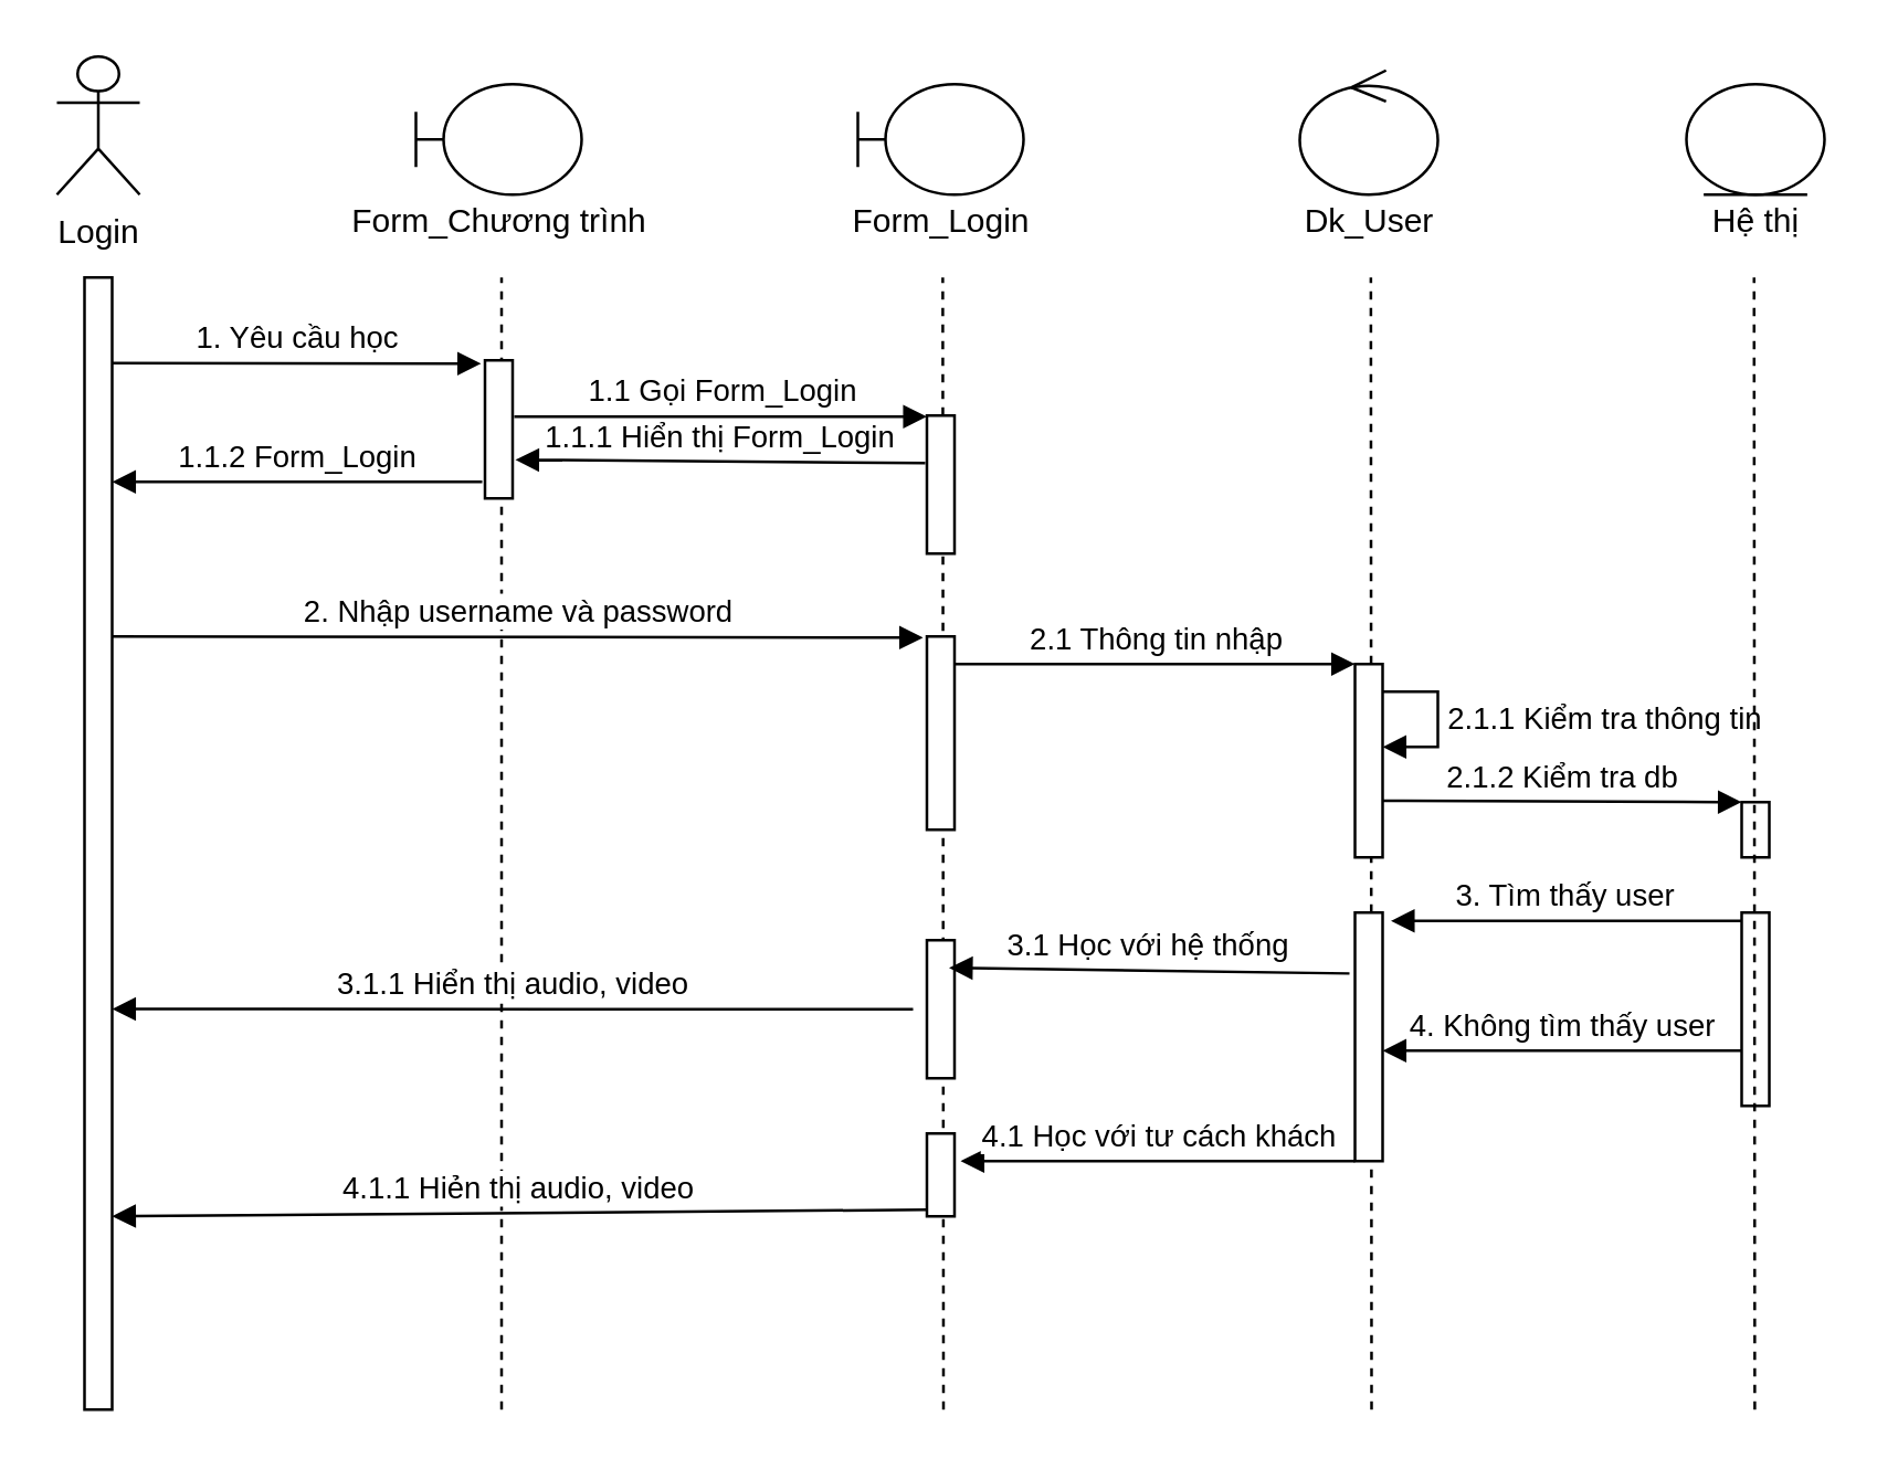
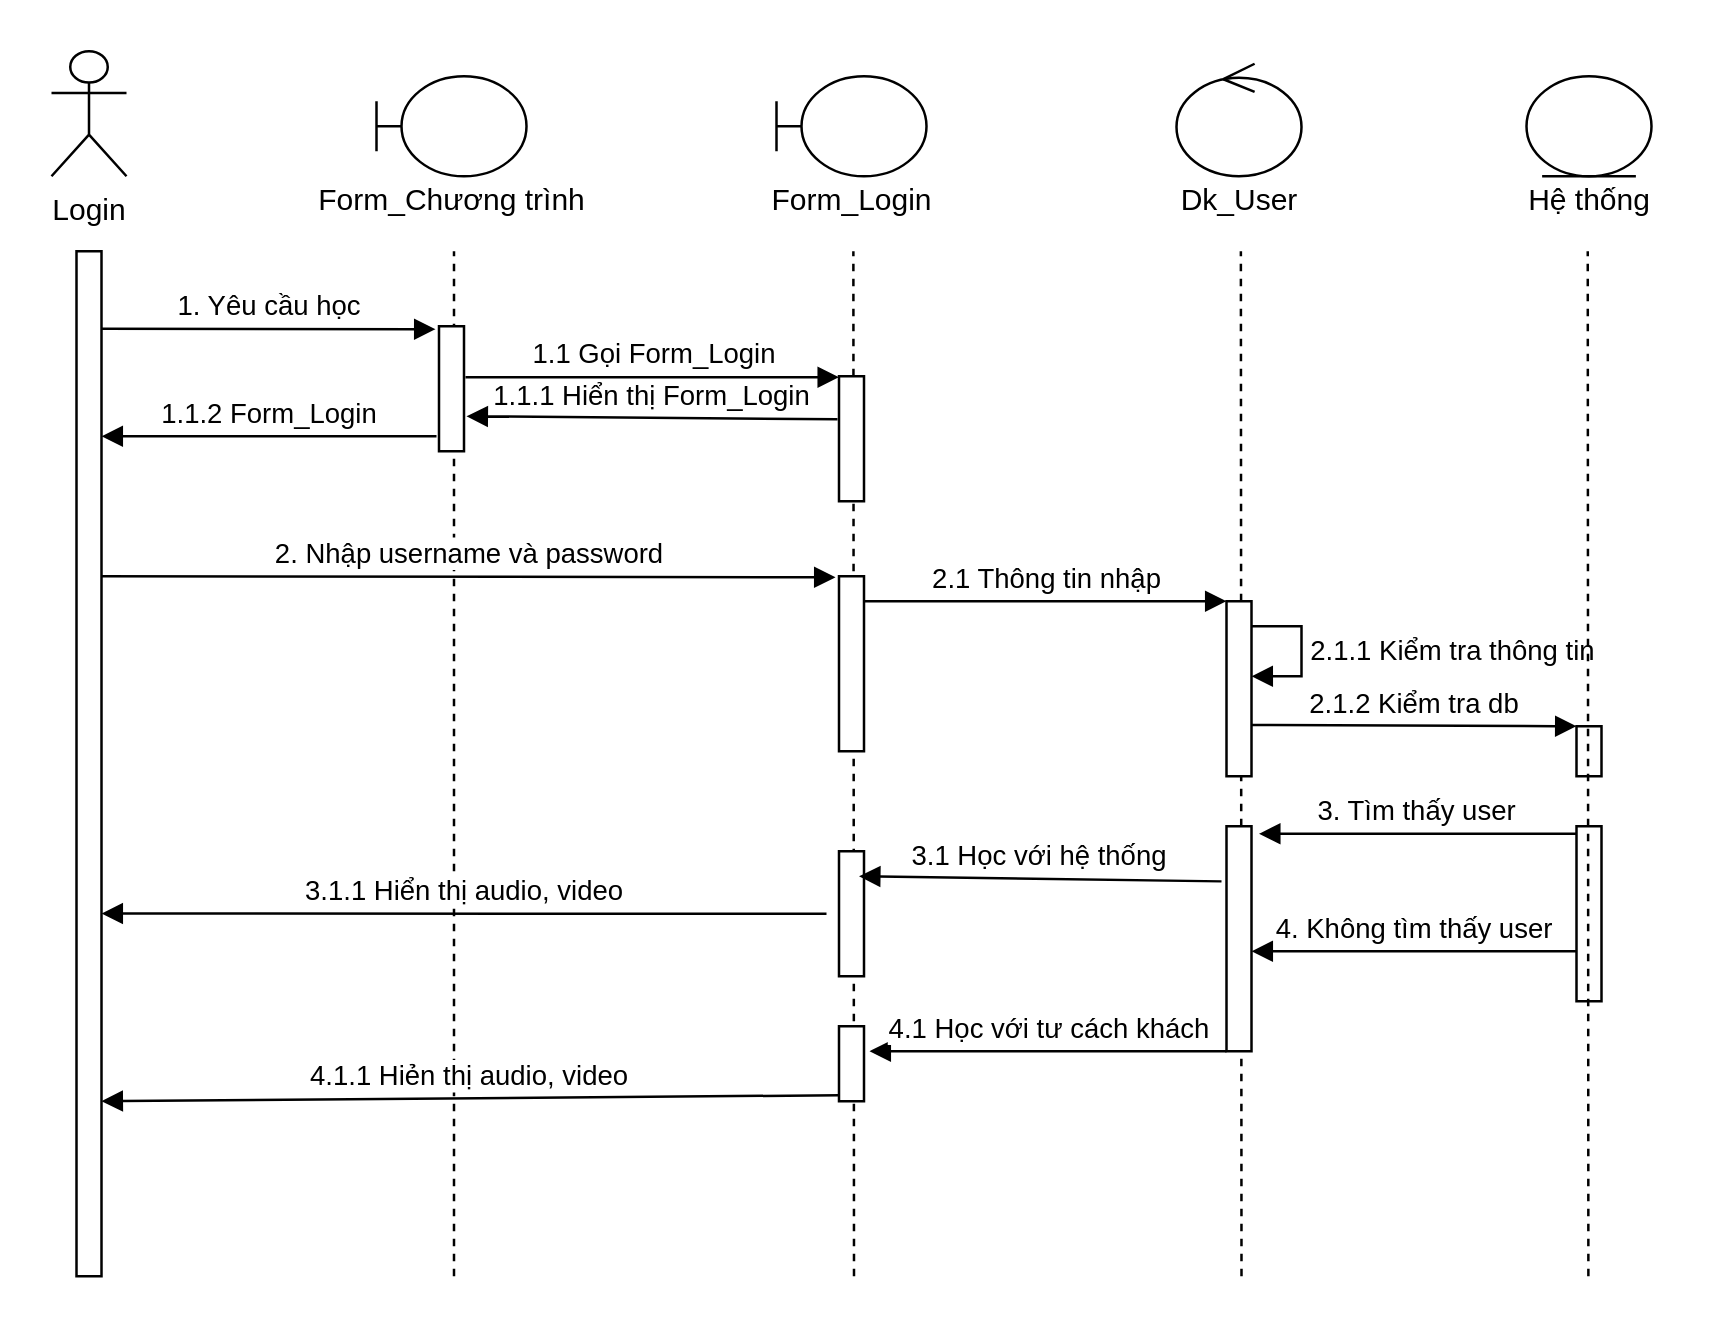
  <mxCell id="0" />
  <mxCell id="1" parent="0" />
  <mxCell id="2" value="Login" style="shape=umlActor;verticalLabelPosition=bottom;verticalAlign=top;html=1;outlineConnect=0;" vertex="1" parent="1"><mxGeometry x="20" y="20" width="30" height="50" as="geometry" /></mxCell>
  <mxCell id="3" value="" style="html=1;points=[];perimeter=orthogonalPerimeter;" vertex="1" parent="1"><mxGeometry x="30" y="100" width="10" height="410" as="geometry" /></mxCell>
  <mxCell id="4" value="" style="shape=umlBoundary;whiteSpace=wrap;html=1;" vertex="1" parent="1"><mxGeometry x="150" y="30" width="60" height="40" as="geometry" /></mxCell>
  <mxCell id="5" value="Form_Chương trình" style="text;html=1;align=center;verticalAlign=middle;resizable=0;points=[];autosize=1;strokeColor=none;fillColor=none;" vertex="1" parent="1"><mxGeometry x="120" y="70" width="120" height="20" as="geometry" /></mxCell>
  <mxCell id="6" value="" style="endArrow=none;dashed=1;html=1;" edge="1" parent="1"><mxGeometry width="50" height="50" relative="1" as="geometry"><mxPoint x="181" y="510" as="sourcePoint" /><mxPoint x="181" y="100" as="targetPoint" /></mxGeometry></mxCell>
  <mxCell id="7" value="" style="shape=umlBoundary;whiteSpace=wrap;html=1;" vertex="1" parent="1"><mxGeometry x="310" y="30" width="60" height="40" as="geometry" /></mxCell>
  <mxCell id="8" value="Form_Login" style="text;html=1;align=center;verticalAlign=middle;resizable=0;points=[];autosize=1;strokeColor=none;fillColor=none;" vertex="1" parent="1"><mxGeometry x="300" y="70" width="80" height="20" as="geometry" /></mxCell>
  <mxCell id="9" value="" style="endArrow=none;dashed=1;html=1;" edge="1" parent="1"><mxGeometry width="50" height="50" relative="1" as="geometry"><mxPoint x="341" y="510" as="sourcePoint" /><mxPoint x="340.75" y="100" as="targetPoint" /></mxGeometry></mxCell>
  <mxCell id="10" value="" style="ellipse;shape=umlControl;whiteSpace=wrap;html=1;" vertex="1" parent="1"><mxGeometry x="470" y="25" width="50" height="45" as="geometry" /></mxCell>
  <mxCell id="11" value="Dk_User" style="text;html=1;align=center;verticalAlign=middle;resizable=0;points=[];autosize=1;strokeColor=none;fillColor=none;" vertex="1" parent="1"><mxGeometry x="465" y="70" width="60" height="20" as="geometry" /></mxCell>
  <mxCell id="12" value="" style="endArrow=none;dashed=1;html=1;" edge="1" parent="1"><mxGeometry width="50" height="50" relative="1" as="geometry"><mxPoint x="496" y="510" as="sourcePoint" /><mxPoint x="495.75" y="100" as="targetPoint" /></mxGeometry></mxCell>
  <mxCell id="13" value="" style="ellipse;shape=umlEntity;whiteSpace=wrap;html=1;" vertex="1" parent="1"><mxGeometry x="610" y="30" width="50" height="40" as="geometry" /></mxCell>
- <mxCell id="14" value="Hệ thị" style="text;html=1;align=center;verticalAlign=middle;resizable=0;points=[];autosize=1;strokeColor=none;fillColor=none;" vertex="1" parent="1"><mxGeometry x="605" y="70" width="60" height="20" as="geometry" /></mxCell>
+ <mxCell id="14" value="Hệ thống" style="text;html=1;align=center;verticalAlign=middle;resizable=0;points=[];autosize=1;strokeColor=none;fillColor=none;" vertex="1" parent="1"><mxGeometry x="605" y="70" width="60" height="20" as="geometry" /></mxCell>
  <mxCell id="15" value="" style="html=1;points=[];perimeter=orthogonalPerimeter;" vertex="1" parent="1"><mxGeometry x="175" y="130" width="10" height="50" as="geometry" /></mxCell>
  <mxCell id="16" value="1. Yêu cầu học" style="html=1;verticalAlign=bottom;endArrow=block;entryX=-0.14;entryY=0.024;entryDx=0;entryDy=0;entryPerimeter=0;" edge="1" parent="1" target="15"><mxGeometry width="80" relative="1" as="geometry"><mxPoint x="40" y="131" as="sourcePoint" /><mxPoint x="170" y="130" as="targetPoint" /></mxGeometry></mxCell>
  <mxCell id="17" value="1.1.2 Form_Login" style="html=1;verticalAlign=bottom;endArrow=block;" edge="1" parent="1"><mxGeometry width="80" relative="1" as="geometry"><mxPoint x="174" y="174" as="sourcePoint" /><mxPoint x="40" y="174" as="targetPoint" /><Array as="points" /></mxGeometry></mxCell>
  <mxCell id="18" value="" style="html=1;points=[];perimeter=orthogonalPerimeter;" vertex="1" parent="1"><mxGeometry x="335" y="150" width="10" height="50" as="geometry" /></mxCell>
  <mxCell id="19" value="1.1 Gọi Form_Login" style="html=1;verticalAlign=bottom;endArrow=block;exitX=1.06;exitY=0.408;exitDx=0;exitDy=0;exitPerimeter=0;" edge="1" parent="1" source="15" target="18"><mxGeometry width="80" relative="1" as="geometry"><mxPoint x="310" y="280" as="sourcePoint" /><mxPoint x="390" y="280" as="targetPoint" /></mxGeometry></mxCell>
  <mxCell id="20" value="1.1.1 Hiển thị Form_Login" style="html=1;verticalAlign=bottom;endArrow=block;exitX=-0.06;exitY=0.344;exitDx=0;exitDy=0;exitPerimeter=0;" edge="1" parent="1" source="18"><mxGeometry width="80" relative="1" as="geometry"><mxPoint x="310" y="280" as="sourcePoint" /><mxPoint x="186" y="166" as="targetPoint" /></mxGeometry></mxCell>
  <mxCell id="21" value="" style="html=1;points=[];perimeter=orthogonalPerimeter;" vertex="1" parent="1"><mxGeometry x="335" y="230" width="10" height="70" as="geometry" /></mxCell>
  <mxCell id="22" value="2. Nhập username và password" style="html=1;verticalAlign=bottom;endArrow=block;entryX=-0.14;entryY=0.006;entryDx=0;entryDy=0;entryPerimeter=0;" edge="1" parent="1" target="21"><mxGeometry width="80" relative="1" as="geometry"><mxPoint x="40" y="230" as="sourcePoint" /><mxPoint x="330" y="230" as="targetPoint" /></mxGeometry></mxCell>
  <mxCell id="23" value="" style="html=1;points=[];perimeter=orthogonalPerimeter;" vertex="1" parent="1"><mxGeometry x="490" y="240" width="10" height="70" as="geometry" /></mxCell>
  <mxCell id="24" value="2.1 Thông tin nhập" style="html=1;verticalAlign=bottom;endArrow=block;" edge="1" parent="1"><mxGeometry width="80" relative="1" as="geometry"><mxPoint x="345" y="240" as="sourcePoint" /><mxPoint x="490" y="240" as="targetPoint" /></mxGeometry></mxCell>
  <mxCell id="25" value="2.1.1 Kiểm tra thông tin" style="edgeStyle=orthogonalEdgeStyle;html=1;align=left;spacingLeft=2;endArrow=block;rounded=0;entryX=1;entryY=0.429;entryDx=0;entryDy=0;entryPerimeter=0;" edge="1" target="23" parent="1"><mxGeometry relative="1" as="geometry"><mxPoint x="500" y="250" as="sourcePoint" /><Array as="points"><mxPoint x="520" y="250" /><mxPoint x="520" y="270" /></Array><mxPoint x="505" y="270" as="targetPoint" /></mxGeometry></mxCell>
  <mxCell id="26" value="" style="html=1;points=[];perimeter=orthogonalPerimeter;" vertex="1" parent="1"><mxGeometry x="630" y="290" width="10" height="20" as="geometry" /></mxCell>
  <mxCell id="27" value="2.1.2 Kiểm tra db" style="html=1;verticalAlign=bottom;endArrow=block;" edge="1" parent="1"><mxGeometry width="80" relative="1" as="geometry"><mxPoint x="500" y="289.5" as="sourcePoint" /><mxPoint x="630" y="290" as="targetPoint" /></mxGeometry></mxCell>
  <mxCell id="28" value="" style="html=1;points=[];perimeter=orthogonalPerimeter;" vertex="1" parent="1"><mxGeometry x="630" y="330" width="10" height="70" as="geometry" /></mxCell>
  <mxCell id="29" value="" style="endArrow=none;dashed=1;html=1;" edge="1" parent="1"><mxGeometry width="50" height="50" relative="1" as="geometry"><mxPoint x="634.75" y="510" as="sourcePoint" /><mxPoint x="634.5" y="100" as="targetPoint" /></mxGeometry></mxCell>
  <mxCell id="30" value="" style="html=1;points=[];perimeter=orthogonalPerimeter;" vertex="1" parent="1"><mxGeometry x="490" y="330" width="10" height="90" as="geometry" /></mxCell>
  <mxCell id="31" value="3. Tìm thấy user" style="html=1;verticalAlign=bottom;endArrow=block;" edge="1" parent="1"><mxGeometry width="80" relative="1" as="geometry"><mxPoint x="630" y="333" as="sourcePoint" /><mxPoint x="503" y="333" as="targetPoint" /></mxGeometry></mxCell>
  <mxCell id="32" value="4. Không tìm thấy user" style="html=1;verticalAlign=bottom;endArrow=block;" edge="1" parent="1"><mxGeometry width="80" relative="1" as="geometry"><mxPoint x="630" y="380" as="sourcePoint" /><mxPoint x="500" y="380" as="targetPoint" /><Array as="points"><mxPoint x="567" y="380" /></Array></mxGeometry></mxCell>
  <mxCell id="33" value="" style="html=1;points=[];perimeter=orthogonalPerimeter;" vertex="1" parent="1"><mxGeometry x="335" y="340" width="10" height="50" as="geometry" /></mxCell>
  <mxCell id="34" value="3.1 Học với hệ thống" style="html=1;verticalAlign=bottom;endArrow=block;exitX=-0.2;exitY=0.245;exitDx=0;exitDy=0;exitPerimeter=0;" edge="1" parent="1" source="30"><mxGeometry width="80" relative="1" as="geometry"><mxPoint x="470" y="350" as="sourcePoint" /><mxPoint x="343" y="350" as="targetPoint" /></mxGeometry></mxCell>
  <mxCell id="35" value="3.1.1 Hiển thị audio, video" style="html=1;verticalAlign=bottom;endArrow=block;" edge="1" parent="1"><mxGeometry width="80" relative="1" as="geometry"><mxPoint x="330" y="365" as="sourcePoint" /><mxPoint x="40" y="364.9" as="targetPoint" /></mxGeometry></mxCell>
  <mxCell id="36" value="4.1 Học với tư cách khách" style="html=1;verticalAlign=bottom;endArrow=block;entryX=1.22;entryY=0.333;entryDx=0;entryDy=0;entryPerimeter=0;" edge="1" parent="1" target="37"><mxGeometry width="80" relative="1" as="geometry"><mxPoint x="490" y="420" as="sourcePoint" /><mxPoint x="350" y="422" as="targetPoint" /><Array as="points"><mxPoint x="435" y="420" /></Array></mxGeometry></mxCell>
  <mxCell id="37" value="" style="html=1;points=[];perimeter=orthogonalPerimeter;" vertex="1" parent="1"><mxGeometry x="335" y="410" width="10" height="30" as="geometry" /></mxCell>
  <mxCell id="38" value="4.1.1 Hiẻn thị audio, video" style="html=1;verticalAlign=bottom;endArrow=block;exitX=0.02;exitY=0.92;exitDx=0;exitDy=0;exitPerimeter=0;" edge="1" parent="1" source="37"><mxGeometry width="80" relative="1" as="geometry"><mxPoint x="330" y="440" as="sourcePoint" /><mxPoint x="40" y="440" as="targetPoint" /></mxGeometry></mxCell>
